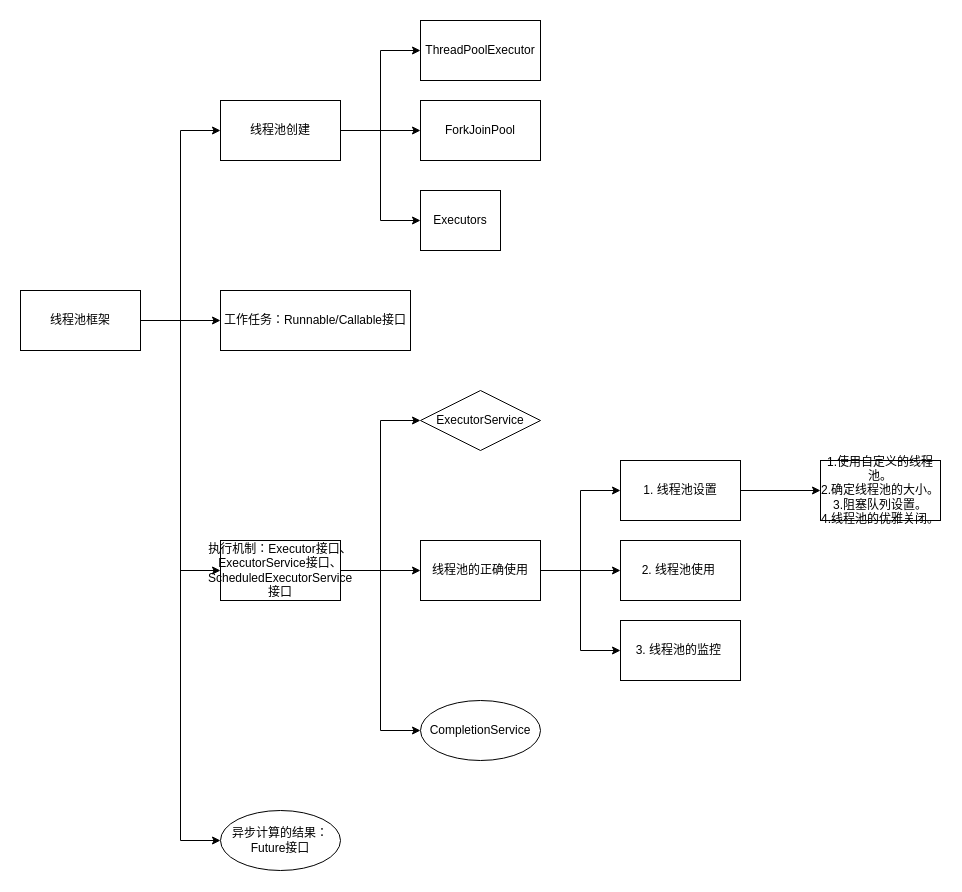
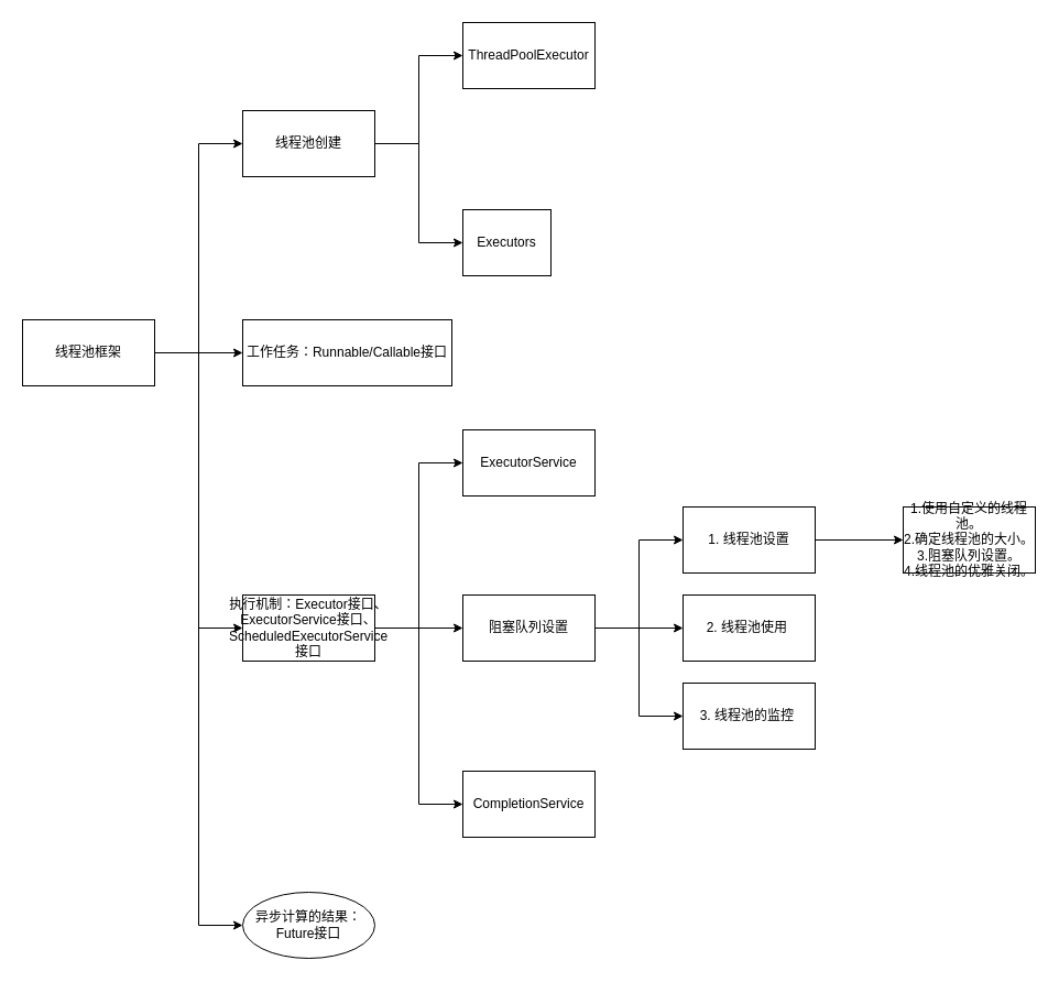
  <mxCell id="0" />
  <mxCell id="1" parent="0" />
  <mxCell id="2" value="" style="edgeStyle=orthogonalEdgeStyle;rounded=0;orthogonalLoop=1;jettySize=auto;html=1;entryX=0;entryY=0.5;entryDx=0;entryDy=0;" edge="1" parent="1" source="6" target="7"><mxGeometry relative="1" as="geometry" /></mxCell>
  <mxCell id="3" style="edgeStyle=orthogonalEdgeStyle;rounded=0;orthogonalLoop=1;jettySize=auto;html=1;entryX=0;entryY=0.5;entryDx=0;entryDy=0;" edge="1" parent="1" source="6" target="11"><mxGeometry relative="1" as="geometry" /></mxCell>
  <mxCell id="4" style="edgeStyle=orthogonalEdgeStyle;rounded=0;orthogonalLoop=1;jettySize=auto;html=1;entryX=0;entryY=0.5;entryDx=0;entryDy=0;" edge="1" parent="1" source="6" target="12"><mxGeometry relative="1" as="geometry" /></mxCell>
  <mxCell id="5" style="edgeStyle=orthogonalEdgeStyle;rounded=0;orthogonalLoop=1;jettySize=auto;html=1;entryX=0;entryY=0.5;entryDx=0;entryDy=0;" edge="1" parent="1" source="6" target="16"><mxGeometry relative="1" as="geometry" /></mxCell>
  <mxCell id="6" value="线程池框架" style="rounded=0;whiteSpace=wrap;html=1;" vertex="1" parent="1"><mxGeometry x="20" y="290" width="120" height="60" as="geometry" /></mxCell>
  <mxCell id="7" value="工作任务：Runnable/Callable接口" style="rounded=0;whiteSpace=wrap;html=1;" vertex="1" parent="1"><mxGeometry x="220" y="290" width="190" height="60" as="geometry" /></mxCell>
  <mxCell id="8" value="" style="edgeStyle=orthogonalEdgeStyle;rounded=0;orthogonalLoop=1;jettySize=auto;html=1;entryX=0;entryY=0.5;entryDx=0;entryDy=0;" edge="1" parent="1" source="11" target="20"><mxGeometry relative="1" as="geometry" /></mxCell>
  <mxCell id="9" style="edgeStyle=orthogonalEdgeStyle;rounded=0;orthogonalLoop=1;jettySize=auto;html=1;entryX=0;entryY=0.5;entryDx=0;entryDy=0;" edge="1" parent="1" source="11" target="24"><mxGeometry relative="1" as="geometry" /></mxCell>
  <mxCell id="10" style="edgeStyle=orthogonalEdgeStyle;rounded=0;orthogonalLoop=1;jettySize=auto;html=1;entryX=0;entryY=0.5;entryDx=0;entryDy=0;" edge="1" parent="1" source="11" target="30"><mxGeometry relative="1" as="geometry" /></mxCell>
  <mxCell id="11" value="执行机制：Executor接口、ExecutorService接口、ScheduledExecutorService接口" style="rounded=0;whiteSpace=wrap;html=1;" vertex="1" parent="1"><mxGeometry x="220" y="540" width="120" height="60" as="geometry" /></mxCell>
  <mxCell id="12" value="异步计算的结果：Future接口" style="ellipse;whiteSpace=wrap;html=1;" vertex="1" parent="1"><mxGeometry x="220" y="810" width="120" height="60" as="geometry" /></mxCell>
- <mxCell id="13" value="" style="edgeStyle=orthogonalEdgeStyle;rounded=0;orthogonalLoop=1;jettySize=auto;html=1;" edge="1" parent="1" source="16" target="17"><mxGeometry relative="1" as="geometry" /></mxCell>
  <mxCell id="14" style="edgeStyle=orthogonalEdgeStyle;rounded=0;orthogonalLoop=1;jettySize=auto;html=1;entryX=0;entryY=0.5;entryDx=0;entryDy=0;" edge="1" parent="1" source="16" target="19"><mxGeometry relative="1" as="geometry" /></mxCell>
  <mxCell id="15" style="edgeStyle=orthogonalEdgeStyle;rounded=0;orthogonalLoop=1;jettySize=auto;html=1;entryX=0;entryY=0.5;entryDx=0;entryDy=0;" edge="1" parent="1" source="16" target="18"><mxGeometry relative="1" as="geometry" /></mxCell>
  <mxCell id="16" value="线程池创建" style="rounded=0;whiteSpace=wrap;html=1;" vertex="1" parent="1"><mxGeometry x="220" y="100" width="120" height="60" as="geometry" /></mxCell>
- <mxCell id="17" value="ForkJoinPool" style="rounded=0;whiteSpace=wrap;html=1;" vertex="1" parent="1"><mxGeometry x="420" y="100" width="120" height="60" as="geometry" /></mxCell>
  <mxCell id="18" value="Executors" style="rounded=0;whiteSpace=wrap;html=1;" vertex="1" parent="1"><mxGeometry x="420" y="190" width="80" height="60" as="geometry" /></mxCell>
  <mxCell id="19" value="ThreadPoolExecutor" style="rounded=0;whiteSpace=wrap;html=1;" vertex="1" parent="1"><mxGeometry x="420" y="20" width="120" height="60" as="geometry" /></mxCell>
- <mxCell id="20" value="ExecutorService" style="rhombus;whiteSpace=wrap;html=1;" vertex="1" parent="1"><mxGeometry x="420" y="390" width="120" height="60" as="geometry" /></mxCell>
+ <mxCell id="20" value="ExecutorService" style="rounded=0;whiteSpace=wrap;html=1;" vertex="1" parent="1"><mxGeometry x="420" y="390" width="120" height="60" as="geometry" /></mxCell>
  <mxCell id="21" value="" style="edgeStyle=orthogonalEdgeStyle;rounded=0;orthogonalLoop=1;jettySize=auto;html=1;entryX=0;entryY=0.5;entryDx=0;entryDy=0;" edge="1" parent="1" source="24" target="26"><mxGeometry relative="1" as="geometry" /></mxCell>
  <mxCell id="22" style="edgeStyle=orthogonalEdgeStyle;rounded=0;orthogonalLoop=1;jettySize=auto;html=1;entryX=0;entryY=0.5;entryDx=0;entryDy=0;" edge="1" parent="1" source="24" target="27"><mxGeometry relative="1" as="geometry" /></mxCell>
  <mxCell id="23" style="edgeStyle=orthogonalEdgeStyle;rounded=0;orthogonalLoop=1;jettySize=auto;html=1;entryX=0;entryY=0.5;entryDx=0;entryDy=0;" edge="1" parent="1" source="24" target="28"><mxGeometry relative="1" as="geometry" /></mxCell>
- <mxCell id="24" value="线程池的正确使用" style="rounded=0;whiteSpace=wrap;html=1;" vertex="1" parent="1"><mxGeometry x="420" y="540" width="120" height="60" as="geometry" /></mxCell>
+ <mxCell id="24" value="阻塞队列设置" style="rounded=0;whiteSpace=wrap;html=1;" vertex="1" parent="1"><mxGeometry x="420" y="540" width="120" height="60" as="geometry" /></mxCell>
  <mxCell id="25" value="" style="edgeStyle=orthogonalEdgeStyle;rounded=0;orthogonalLoop=1;jettySize=auto;html=1;" edge="1" parent="1" source="26" target="29"><mxGeometry relative="1" as="geometry" /></mxCell>
  <mxCell id="26" value="&lt;div&gt;1. 线程池设置&lt;/div&gt;" style="rounded=0;whiteSpace=wrap;html=1;" vertex="1" parent="1"><mxGeometry x="620" y="460" width="120" height="60" as="geometry" /></mxCell>
  <mxCell id="27" value="&lt;div&gt;&lt;span style=&quot;background-color: initial;&quot;&gt;2. 线程池使用&amp;nbsp;&lt;/span&gt;&lt;/div&gt;" style="rounded=0;whiteSpace=wrap;html=1;" vertex="1" parent="1"><mxGeometry x="620" y="540" width="120" height="60" as="geometry" /></mxCell>
  <mxCell id="28" value="&lt;div&gt;&lt;span style=&quot;background-color: initial;&quot;&gt;3. 线程池的监控&amp;nbsp;&lt;/span&gt;&lt;br&gt;&lt;/div&gt;" style="rounded=0;whiteSpace=wrap;html=1;" vertex="1" parent="1"><mxGeometry x="620" y="620" width="120" height="60" as="geometry" /></mxCell>
  <mxCell id="29" value="&lt;div&gt;1.使用自定义的线程池。&lt;/div&gt;&lt;div&gt;2.确定线程池的大小。&lt;/div&gt;&lt;div&gt;3.阻塞队列设置。&lt;/div&gt;&lt;div&gt;4.线程池的优雅关闭。&lt;/div&gt;" style="rounded=0;whiteSpace=wrap;html=1;" vertex="1" parent="1"><mxGeometry x="820" y="460" width="120" height="60" as="geometry" /></mxCell>
- <mxCell id="30" value="CompletionService" style="ellipse;whiteSpace=wrap;html=1;" vertex="1" parent="1"><mxGeometry x="420" y="700" width="120" height="60" as="geometry" /></mxCell>
+ <mxCell id="30" value="CompletionService" style="rounded=0;whiteSpace=wrap;html=1;" vertex="1" parent="1"><mxGeometry x="420" y="700" width="120" height="60" as="geometry" /></mxCell>
